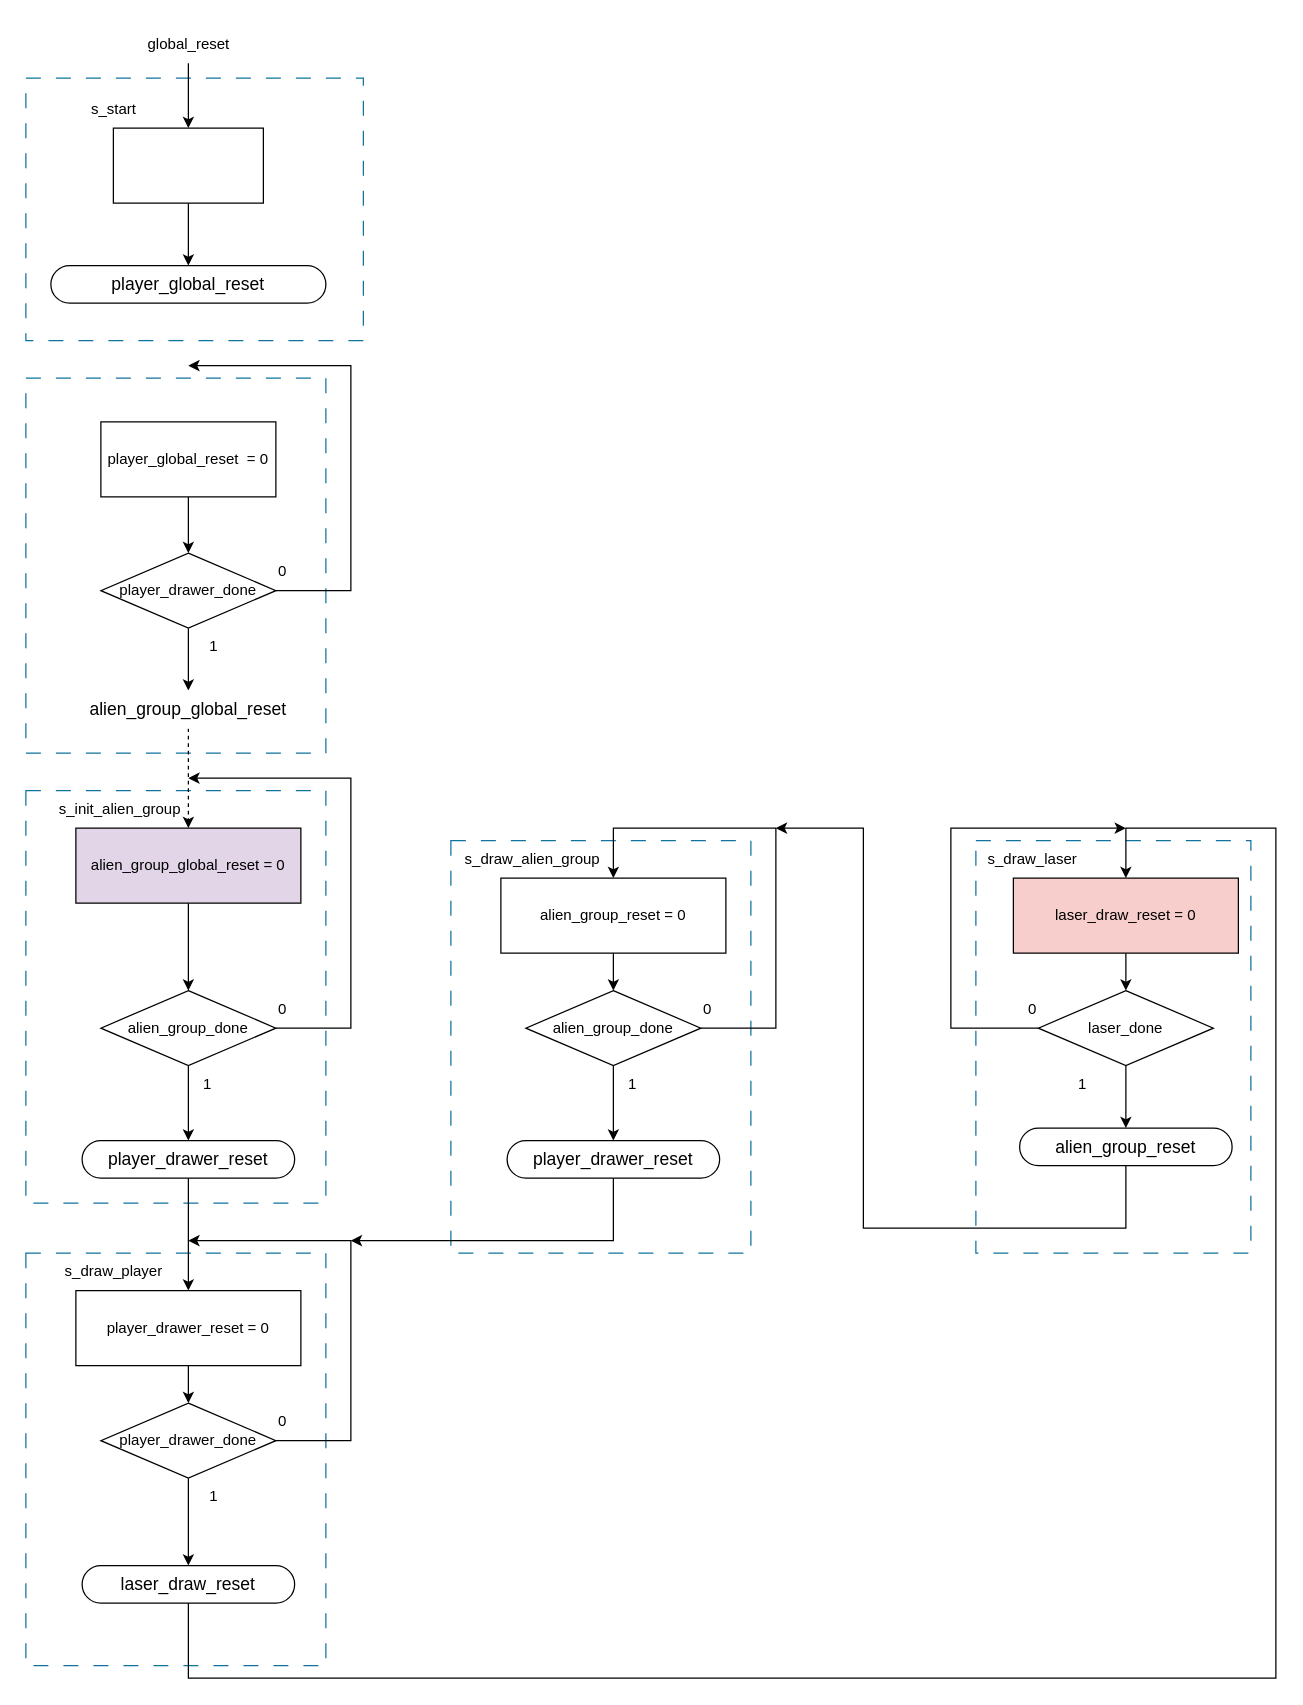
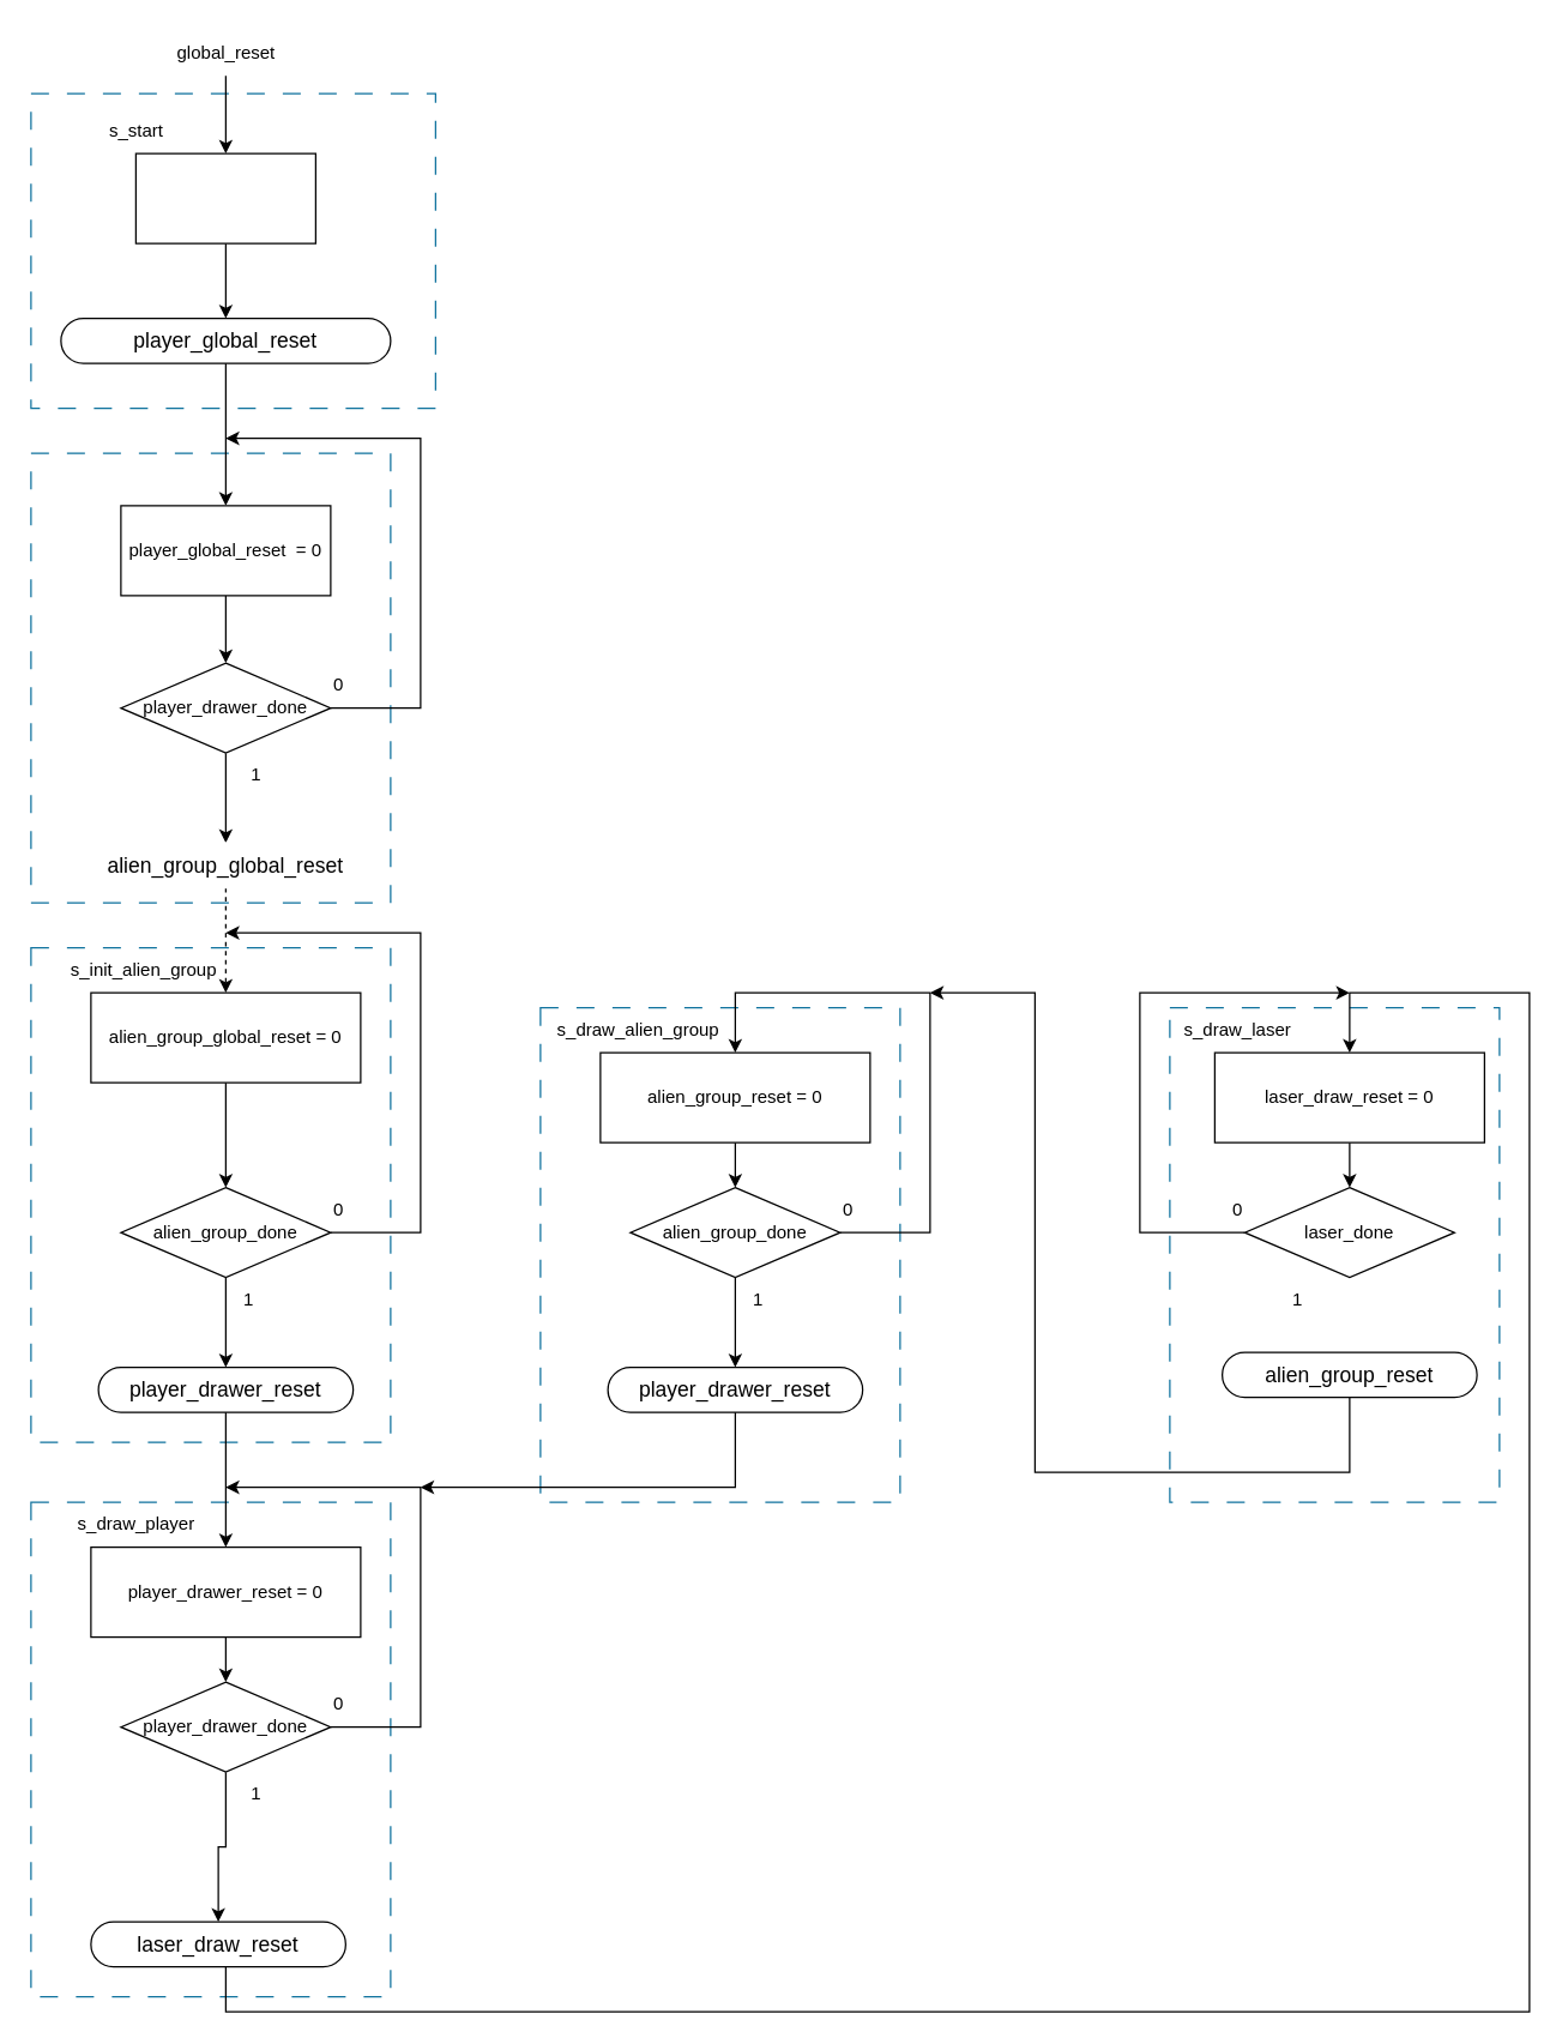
  <mxCell id="0" />
  <mxCell id="1" parent="0" />
  <mxCell id="2" value="" style="rounded=0;whiteSpace=wrap;html=1;fillColor=none;strokeColor=#10739e;dashed=1;dashPattern=12 12;" vertex="1" parent="1"><mxGeometry x="780" y="672" width="220" height="330" as="geometry" /></mxCell>
  <mxCell id="3" value="" style="rounded=0;whiteSpace=wrap;html=1;fillColor=none;strokeColor=#10739e;dashed=1;dashPattern=12 12;" vertex="1" parent="1"><mxGeometry x="20" y="62" width="270" height="210" as="geometry" /></mxCell>
  <mxCell id="4" value="" style="rounded=0;whiteSpace=wrap;html=1;fillColor=none;strokeColor=#10739e;dashed=1;dashPattern=12 12;" vertex="1" parent="1"><mxGeometry x="360" y="672" width="240" height="330" as="geometry" /></mxCell>
  <mxCell id="5" value="" style="rounded=0;whiteSpace=wrap;html=1;fillColor=none;strokeColor=#10739e;dashed=1;dashPattern=12 12;" vertex="1" parent="1"><mxGeometry x="20" y="1002" width="240" height="330" as="geometry" /></mxCell>
  <mxCell id="6" value="" style="rounded=0;whiteSpace=wrap;html=1;fillColor=none;strokeColor=#10739e;dashed=1;dashPattern=12 12;" vertex="1" parent="1"><mxGeometry x="20" y="632" width="240" height="330" as="geometry" /></mxCell>
  <mxCell id="7" value="" style="rounded=0;whiteSpace=wrap;html=1;fillColor=none;strokeColor=#10739e;dashed=1;dashPattern=12 12;" vertex="1" parent="1"><mxGeometry x="20" y="302" width="240" height="300" as="geometry" /></mxCell>
  <mxCell id="8" style="edgeStyle=orthogonalEdgeStyle;rounded=0;orthogonalLoop=1;jettySize=auto;html=1;entryX=0.5;entryY=0;entryDx=0;entryDy=0;" edge="1" parent="1" source="9" target="14"><mxGeometry relative="1" as="geometry" /></mxCell>
  <mxCell id="9" value="" style="rounded=0;whiteSpace=wrap;html=1;" vertex="1" parent="1"><mxGeometry x="90" y="102" width="120" height="60" as="geometry" /></mxCell>
  <mxCell id="10" value="s_start" style="text;html=1;align=center;verticalAlign=middle;resizable=0;points=[];autosize=1;strokeColor=none;fillColor=none;" vertex="1" parent="1"><mxGeometry x="60" y="72" width="60" height="30" as="geometry" /></mxCell>
  <mxCell id="11" style="edgeStyle=orthogonalEdgeStyle;rounded=0;orthogonalLoop=1;jettySize=auto;html=1;entryX=0.5;entryY=0;entryDx=0;entryDy=0;" edge="1" parent="1" source="12" target="9"><mxGeometry relative="1" as="geometry" /></mxCell>
  <mxCell id="12" value="global_reset" style="text;html=1;align=center;verticalAlign=middle;resizable=0;points=[];autosize=1;strokeColor=none;fillColor=none;" vertex="1" parent="1"><mxGeometry x="105" y="20" width="90" height="30" as="geometry" /></mxCell>
+ <mxCell id="13" style="edgeStyle=orthogonalEdgeStyle;rounded=0;orthogonalLoop=1;jettySize=auto;html=1;entryX=0.5;entryY=0;entryDx=0;entryDy=0;" edge="1" parent="1" source="14" target="16"><mxGeometry relative="1" as="geometry" /></mxCell>
  <mxCell id="14" value="&lt;span style=&quot;font-weight: normal;&quot;&gt;player_global_reset&lt;/span&gt;" style="rounded=1;whiteSpace=wrap;html=1;arcSize=50;strokeColor=default;strokeWidth=1;fillColor=none;fontColor=#000000;whiteSpace=wrap;align=center;verticalAlign=middle;spacingLeft=0;fontStyle=1;fontSize=14;spacing=10;" vertex="1" parent="1"><mxGeometry x="40" y="212" width="220" height="30" as="geometry" /></mxCell>
  <mxCell id="15" style="edgeStyle=orthogonalEdgeStyle;rounded=0;orthogonalLoop=1;jettySize=auto;html=1;entryX=0.5;entryY=0;entryDx=0;entryDy=0;" edge="1" parent="1" source="16" target="19"><mxGeometry relative="1" as="geometry" /></mxCell>
  <mxCell id="16" value="player_global_reset&amp;nbsp; = 0" style="rounded=0;whiteSpace=wrap;html=1;" vertex="1" parent="1"><mxGeometry x="80" y="337" width="140" height="60" as="geometry" /></mxCell>
  <mxCell id="17" style="edgeStyle=orthogonalEdgeStyle;rounded=0;orthogonalLoop=1;jettySize=auto;html=1;" edge="1" parent="1" source="19"><mxGeometry relative="1" as="geometry"><mxPoint x="150" y="292" as="targetPoint" /><Array as="points"><mxPoint x="280" y="472" /><mxPoint x="280" y="292" /></Array></mxGeometry></mxCell>
  <mxCell id="18" style="edgeStyle=orthogonalEdgeStyle;rounded=0;orthogonalLoop=1;jettySize=auto;html=1;entryX=0.5;entryY=0;entryDx=0;entryDy=0;" edge="1" parent="1" source="19" target="21"><mxGeometry relative="1" as="geometry" /></mxCell>
  <mxCell id="19" value="player_drawer_done" style="rhombus;whiteSpace=wrap;html=1;" vertex="1" parent="1"><mxGeometry x="80" y="442" width="140" height="60" as="geometry" /></mxCell>
  <mxCell id="20" style="edgeStyle=orthogonalEdgeStyle;rounded=0;orthogonalLoop=1;jettySize=auto;html=1;entryX=0.5;entryY=0;entryDx=0;entryDy=0;dashed=1;" edge="1" parent="1" source="21" target="23"><mxGeometry relative="1" as="geometry" /></mxCell>
- <mxCell id="21" value="&lt;span style=&quot;font-weight: normal;&quot;&gt;alien_group_global_reset&lt;/span&gt;" style="rounded=1;whiteSpace=wrap;html=1;arcSize=50;strokeWidth=1;fillColor=none;whiteSpace=wrap;align=center;verticalAlign=middle;spacingLeft=0;fontStyle=1;fontSize=14;spacing=10;strokeColor=#FFFFFF;labelBackgroundColor=none;fontColor=#000000;" vertex="1" parent="1"><mxGeometry x="60" y="552" width="180" height="30" as="geometry" /></mxCell>
+ <mxCell id="21" value="&lt;span style=&quot;font-weight: normal;&quot;&gt;alien_group_global_reset&lt;/span&gt;" style="rounded=1;whiteSpace=wrap;html=1;arcSize=50;strokeWidth=1;fillColor=none;whiteSpace=wrap;align=center;verticalAlign=middle;spacingLeft=0;fontStyle=1;fontSize=14;spacing=10;strokeColor=#FFFFFF;labelBackgroundColor=none;fontColor=#000000;" vertex="1" parent="1"><mxGeometry x="60" y="562" width="180" height="30" as="geometry" /></mxCell>
  <mxCell id="22" style="edgeStyle=orthogonalEdgeStyle;rounded=0;orthogonalLoop=1;jettySize=auto;html=1;entryX=0.5;entryY=0;entryDx=0;entryDy=0;" edge="1" parent="1" source="23" target="27"><mxGeometry relative="1" as="geometry" /></mxCell>
- <mxCell id="23" value="alien_group_global_reset = 0" style="rounded=0;whiteSpace=wrap;html=1;fillColor=#e1d5e7;" vertex="1" parent="1"><mxGeometry x="60" y="662" width="180" height="60" as="geometry" /></mxCell>
+ <mxCell id="23" value="alien_group_global_reset = 0" style="rounded=0;whiteSpace=wrap;html=1;" vertex="1" parent="1"><mxGeometry x="60" y="662" width="180" height="60" as="geometry" /></mxCell>
  <mxCell id="24" value="s_init_alien_group" style="text;html=1;align=center;verticalAlign=middle;resizable=0;points=[];autosize=1;strokeColor=none;fillColor=none;" vertex="1" parent="1"><mxGeometry x="35" y="632" width="120" height="30" as="geometry" /></mxCell>
  <mxCell id="25" style="edgeStyle=orthogonalEdgeStyle;rounded=0;orthogonalLoop=1;jettySize=auto;html=1;" edge="1" parent="1" source="27"><mxGeometry relative="1" as="geometry"><mxPoint x="150" y="622" as="targetPoint" /><Array as="points"><mxPoint x="280" y="822" /><mxPoint x="280" y="622" /></Array></mxGeometry></mxCell>
  <mxCell id="26" style="edgeStyle=orthogonalEdgeStyle;rounded=0;orthogonalLoop=1;jettySize=auto;html=1;entryX=0.5;entryY=0;entryDx=0;entryDy=0;" edge="1" parent="1" source="27" target="29"><mxGeometry relative="1" as="geometry" /></mxCell>
  <mxCell id="27" value="alien_group_done" style="rhombus;whiteSpace=wrap;html=1;" vertex="1" parent="1"><mxGeometry x="80" y="792" width="140" height="60" as="geometry" /></mxCell>
  <mxCell id="28" style="edgeStyle=orthogonalEdgeStyle;rounded=0;orthogonalLoop=1;jettySize=auto;html=1;entryX=0.5;entryY=0;entryDx=0;entryDy=0;" edge="1" parent="1" source="29" target="31"><mxGeometry relative="1" as="geometry" /></mxCell>
  <mxCell id="29" value="&lt;span style=&quot;font-weight: normal;&quot;&gt;player_drawer_reset&lt;/span&gt;" style="rounded=1;whiteSpace=wrap;html=1;arcSize=50;strokeWidth=1;fillColor=none;whiteSpace=wrap;align=center;verticalAlign=middle;spacingLeft=0;fontStyle=1;fontSize=14;spacing=10;fontColor=#000000;" vertex="1" parent="1"><mxGeometry x="65" y="912" width="170" height="30" as="geometry" /></mxCell>
  <mxCell id="30" style="edgeStyle=orthogonalEdgeStyle;rounded=0;orthogonalLoop=1;jettySize=auto;html=1;entryX=0.5;entryY=0;entryDx=0;entryDy=0;" edge="1" parent="1" source="31" target="39"><mxGeometry relative="1" as="geometry" /></mxCell>
  <mxCell id="31" value="player_drawer_reset = 0" style="rounded=0;whiteSpace=wrap;html=1;" vertex="1" parent="1"><mxGeometry x="60" y="1032" width="180" height="60" as="geometry" /></mxCell>
  <mxCell id="32" value="s_draw_player" style="text;html=1;align=center;verticalAlign=middle;resizable=0;points=[];autosize=1;strokeColor=none;fillColor=none;" vertex="1" parent="1"><mxGeometry x="40" y="1002" width="100" height="30" as="geometry" /></mxCell>
  <mxCell id="33" value="0" style="text;html=1;align=center;verticalAlign=middle;resizable=0;points=[];autosize=1;strokeColor=none;fillColor=none;" vertex="1" parent="1"><mxGeometry x="210" y="442" width="30" height="30" as="geometry" /></mxCell>
  <mxCell id="34" value="1" style="text;html=1;align=center;verticalAlign=middle;resizable=0;points=[];autosize=1;strokeColor=none;fillColor=none;" vertex="1" parent="1"><mxGeometry x="155" y="502" width="30" height="30" as="geometry" /></mxCell>
  <mxCell id="35" value="0" style="text;html=1;align=center;verticalAlign=middle;resizable=0;points=[];autosize=1;strokeColor=none;fillColor=none;" vertex="1" parent="1"><mxGeometry x="210" y="792" width="30" height="30" as="geometry" /></mxCell>
  <mxCell id="36" value="1" style="text;html=1;align=center;verticalAlign=middle;resizable=0;points=[];autosize=1;strokeColor=none;fillColor=none;" vertex="1" parent="1"><mxGeometry x="150" y="852" width="30" height="30" as="geometry" /></mxCell>
  <mxCell id="37" style="edgeStyle=orthogonalEdgeStyle;rounded=0;orthogonalLoop=1;jettySize=auto;html=1;" edge="1" parent="1" source="39"><mxGeometry relative="1" as="geometry"><mxPoint x="150" y="992" as="targetPoint" /><Array as="points"><mxPoint x="280" y="1152" /><mxPoint x="280" y="992" /></Array></mxGeometry></mxCell>
  <mxCell id="38" style="edgeStyle=orthogonalEdgeStyle;rounded=0;orthogonalLoop=1;jettySize=auto;html=1;entryX=0.5;entryY=0;entryDx=0;entryDy=0;" edge="1" parent="1" source="39" target="43"><mxGeometry relative="1" as="geometry" /></mxCell>
  <mxCell id="39" value="player_drawer_done" style="rhombus;whiteSpace=wrap;html=1;" vertex="1" parent="1"><mxGeometry x="80" y="1122" width="140" height="60" as="geometry" /></mxCell>
  <mxCell id="40" value="0" style="text;html=1;align=center;verticalAlign=middle;resizable=0;points=[];autosize=1;strokeColor=none;fillColor=none;" vertex="1" parent="1"><mxGeometry x="210" y="1122" width="30" height="30" as="geometry" /></mxCell>
  <mxCell id="41" value="1" style="text;html=1;align=center;verticalAlign=middle;resizable=0;points=[];autosize=1;strokeColor=none;fillColor=none;" vertex="1" parent="1"><mxGeometry x="155" y="1182" width="30" height="30" as="geometry" /></mxCell>
  <mxCell id="42" style="edgeStyle=orthogonalEdgeStyle;rounded=0;orthogonalLoop=1;jettySize=auto;html=1;entryX=0.5;entryY=0;entryDx=0;entryDy=0;" edge="1" parent="1" source="43" target="55"><mxGeometry relative="1" as="geometry"><mxPoint x="1050" y="518.471" as="targetPoint" /><Array as="points"><mxPoint x="150" y="1342" /><mxPoint x="1020" y="1342" /><mxPoint x="1020" y="662" /><mxPoint x="900" y="662" /></Array></mxGeometry></mxCell>
- <mxCell id="43" value="&lt;span style=&quot;font-weight: normal;&quot;&gt;laser_draw_reset&lt;/span&gt;" style="rounded=1;whiteSpace=wrap;html=1;arcSize=50;strokeColor=default;strokeWidth=1;fillColor=none;fontColor=#000000;whiteSpace=wrap;align=center;verticalAlign=middle;spacingLeft=0;fontStyle=1;fontSize=14;spacing=10;" vertex="1" parent="1"><mxGeometry x="65" y="1252" width="170" height="30" as="geometry" /></mxCell>
+ <mxCell id="43" value="&lt;span style=&quot;font-weight: normal;&quot;&gt;laser_draw_reset&lt;/span&gt;" style="rounded=1;whiteSpace=wrap;html=1;arcSize=50;strokeColor=default;strokeWidth=1;fillColor=none;fontColor=#000000;whiteSpace=wrap;align=center;verticalAlign=middle;spacingLeft=0;fontStyle=1;fontSize=14;spacing=10;" vertex="1" parent="1"><mxGeometry x="60" y="1282" width="170" height="30" as="geometry" /></mxCell>
  <mxCell id="44" style="edgeStyle=orthogonalEdgeStyle;rounded=0;orthogonalLoop=1;jettySize=auto;html=1;exitX=0.5;exitY=1;exitDx=0;exitDy=0;entryX=0.5;entryY=0;entryDx=0;entryDy=0;" edge="1" parent="1" source="45" target="49"><mxGeometry relative="1" as="geometry" /></mxCell>
  <mxCell id="45" value="alien_group_reset = 0" style="rounded=0;whiteSpace=wrap;html=1;" vertex="1" parent="1"><mxGeometry x="400" y="702" width="180" height="60" as="geometry" /></mxCell>
  <mxCell id="46" value="s_draw_alien_group" style="text;html=1;align=center;verticalAlign=middle;resizable=0;points=[];autosize=1;strokeColor=none;fillColor=none;" vertex="1" parent="1"><mxGeometry x="360" y="672" width="130" height="30" as="geometry" /></mxCell>
  <mxCell id="47" style="edgeStyle=orthogonalEdgeStyle;rounded=0;orthogonalLoop=1;jettySize=auto;html=1;entryX=0.5;entryY=0;entryDx=0;entryDy=0;" edge="1" parent="1" source="49" target="45"><mxGeometry relative="1" as="geometry"><mxPoint x="490" y="652" as="targetPoint" /><Array as="points"><mxPoint x="620" y="822" /><mxPoint x="620" y="662" /><mxPoint x="490" y="662" /></Array></mxGeometry></mxCell>
  <mxCell id="48" style="edgeStyle=orthogonalEdgeStyle;rounded=0;orthogonalLoop=1;jettySize=auto;html=1;entryX=0.5;entryY=0;entryDx=0;entryDy=0;" edge="1" parent="1" source="49" target="52"><mxGeometry relative="1" as="geometry" /></mxCell>
  <mxCell id="49" value="alien_group_done" style="rhombus;whiteSpace=wrap;html=1;" vertex="1" parent="1"><mxGeometry x="420" y="792" width="140" height="60" as="geometry" /></mxCell>
  <mxCell id="50" value="0" style="text;html=1;align=center;verticalAlign=middle;resizable=0;points=[];autosize=1;strokeColor=none;fillColor=none;" vertex="1" parent="1"><mxGeometry x="550" y="792" width="30" height="30" as="geometry" /></mxCell>
  <mxCell id="51" style="edgeStyle=orthogonalEdgeStyle;rounded=0;orthogonalLoop=1;jettySize=auto;html=1;" edge="1" parent="1" source="52"><mxGeometry relative="1" as="geometry"><mxPoint x="280" y="992" as="targetPoint" /><Array as="points"><mxPoint x="490" y="992" /></Array></mxGeometry></mxCell>
  <mxCell id="52" value="&lt;span style=&quot;font-weight: normal;&quot;&gt;player_drawer_reset&lt;/span&gt;" style="rounded=1;whiteSpace=wrap;html=1;arcSize=50;strokeColor=default;strokeWidth=1;fillColor=none;fontColor=#000000;whiteSpace=wrap;align=center;verticalAlign=middle;spacingLeft=0;fontStyle=1;fontSize=14;spacing=10;" vertex="1" parent="1"><mxGeometry x="405" y="912" width="170" height="30" as="geometry" /></mxCell>
  <mxCell id="53" value="1" style="text;html=1;align=center;verticalAlign=middle;resizable=0;points=[];autosize=1;strokeColor=none;fillColor=none;" vertex="1" parent="1"><mxGeometry x="490" y="852" width="30" height="30" as="geometry" /></mxCell>
  <mxCell id="54" style="edgeStyle=orthogonalEdgeStyle;rounded=0;orthogonalLoop=1;jettySize=auto;html=1;entryX=0.5;entryY=0;entryDx=0;entryDy=0;" edge="1" parent="1" source="55" target="59"><mxGeometry relative="1" as="geometry" /></mxCell>
- <mxCell id="55" value="laser_draw_reset = 0" style="rounded=0;whiteSpace=wrap;html=1;fillColor=#f8cecc;" vertex="1" parent="1"><mxGeometry x="810" y="702" width="180" height="60" as="geometry" /></mxCell>
+ <mxCell id="55" value="laser_draw_reset = 0" style="rounded=0;whiteSpace=wrap;html=1;" vertex="1" parent="1"><mxGeometry x="810" y="702" width="180" height="60" as="geometry" /></mxCell>
  <mxCell id="56" value="s_draw_laser" style="text;html=1;align=center;verticalAlign=middle;resizable=0;points=[];autosize=1;strokeColor=none;fillColor=none;" vertex="1" parent="1"><mxGeometry x="780" y="672" width="90" height="30" as="geometry" /></mxCell>
  <mxCell id="57" style="edgeStyle=orthogonalEdgeStyle;rounded=0;orthogonalLoop=1;jettySize=auto;html=1;" edge="1" parent="1" source="59"><mxGeometry relative="1" as="geometry"><mxPoint x="900" y="662" as="targetPoint" /><Array as="points"><mxPoint x="760" y="822" /><mxPoint x="760" y="662" /></Array></mxGeometry></mxCell>
- <mxCell id="58" style="edgeStyle=orthogonalEdgeStyle;rounded=0;orthogonalLoop=1;jettySize=auto;html=1;entryX=0.5;entryY=0;entryDx=0;entryDy=0;" edge="1" parent="1" source="59" target="62"><mxGeometry relative="1" as="geometry" /></mxCell>
  <mxCell id="59" value="laser_done" style="rhombus;whiteSpace=wrap;html=1;" vertex="1" parent="1"><mxGeometry x="830" y="792" width="140" height="60" as="geometry" /></mxCell>
  <mxCell id="60" value="0" style="text;html=1;align=center;verticalAlign=middle;resizable=0;points=[];autosize=1;strokeColor=none;fillColor=none;" vertex="1" parent="1"><mxGeometry x="810" y="792" width="30" height="30" as="geometry" /></mxCell>
  <mxCell id="61" style="edgeStyle=orthogonalEdgeStyle;rounded=0;orthogonalLoop=1;jettySize=auto;html=1;" edge="1" parent="1" source="62"><mxGeometry relative="1" as="geometry"><mxPoint x="620" y="662" as="targetPoint" /><Array as="points"><mxPoint x="900" y="982" /><mxPoint x="690" y="982" /><mxPoint x="690" y="662" /></Array></mxGeometry></mxCell>
  <mxCell id="62" value="&lt;span style=&quot;font-weight: 400;&quot;&gt;alien_group_reset&lt;/span&gt;" style="rounded=1;whiteSpace=wrap;html=1;arcSize=50;strokeColor=default;strokeWidth=1;fillColor=none;fontColor=#000000;whiteSpace=wrap;align=center;verticalAlign=middle;spacingLeft=0;fontStyle=1;fontSize=14;spacing=10;" vertex="1" parent="1"><mxGeometry x="815" y="902" width="170" height="30" as="geometry" /></mxCell>
  <mxCell id="63" value="1" style="text;html=1;align=center;verticalAlign=middle;resizable=0;points=[];autosize=1;strokeColor=none;fillColor=none;" vertex="1" parent="1"><mxGeometry x="850" y="852" width="30" height="30" as="geometry" /></mxCell>
